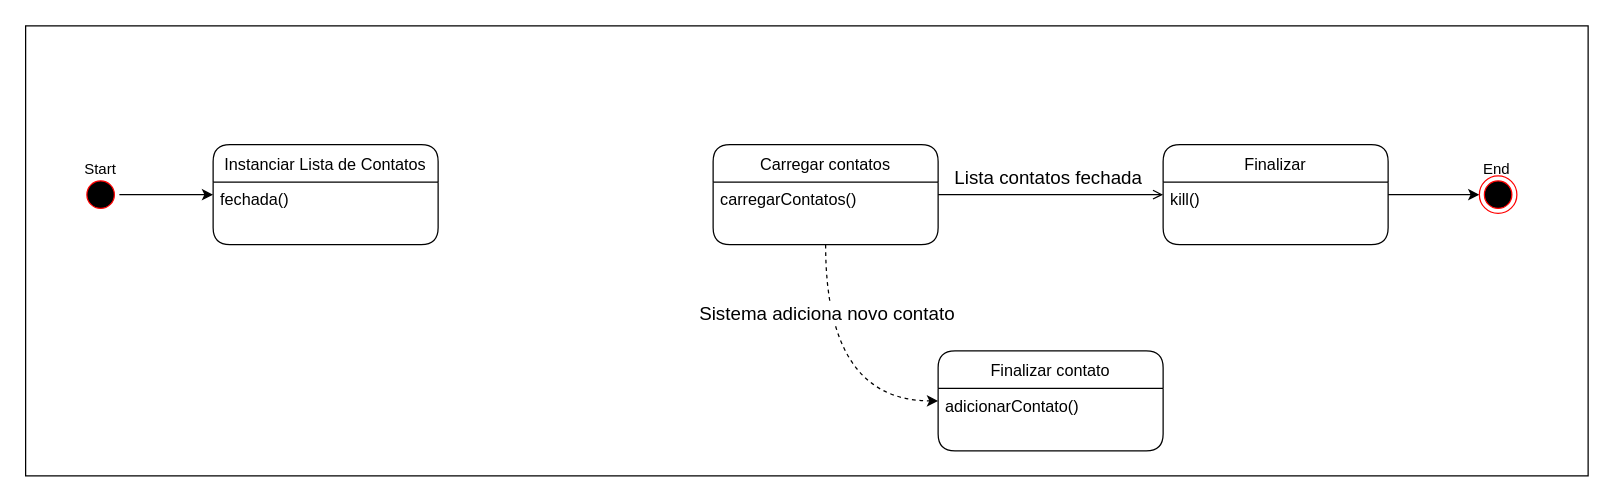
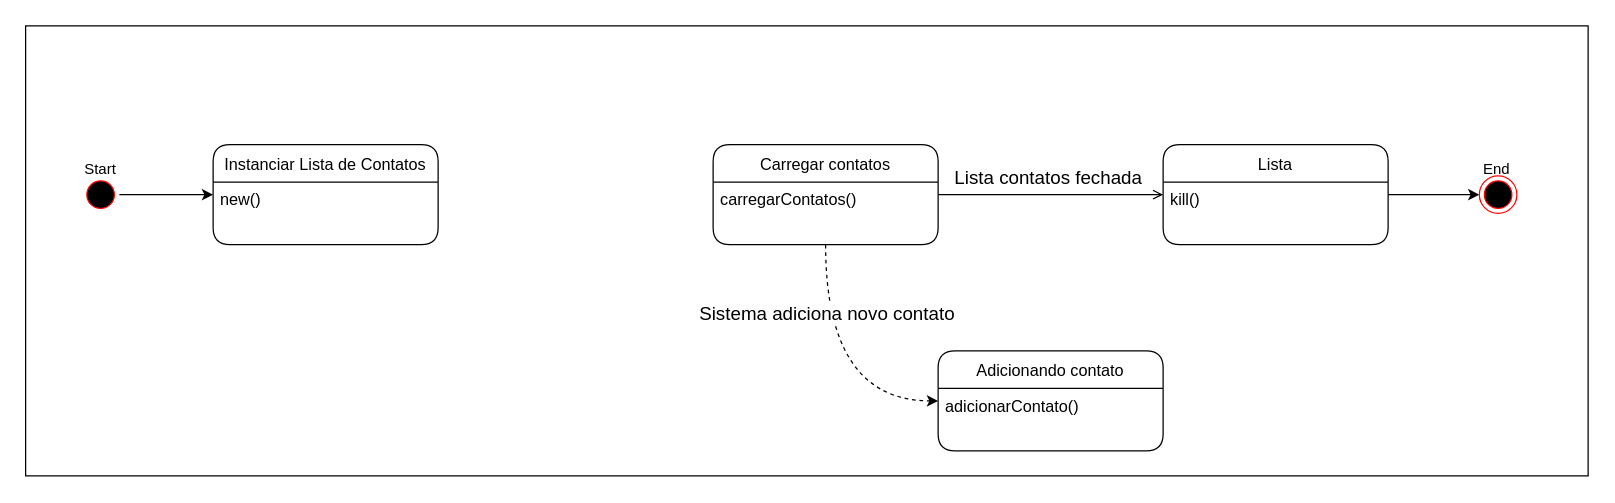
  <mxCell id="0" />
  <mxCell id="1" value="fundo" parent="0" />
  <mxCell id="2" value="" style="rounded=0;whiteSpace=wrap;html=1;fontSize=15;" vertex="1" parent="1"><mxGeometry x="20" y="20" width="1250" height="360" as="geometry" /></mxCell>
  <mxCell id="3" parent="0" />
  <mxCell id="4" value="" style="group" parent="3" vertex="1" connectable="0"><mxGeometry x="50" y="120" width="60" height="50" as="geometry" /></mxCell>
  <mxCell id="5" value="" style="ellipse;html=1;shape=startState;fillColor=#000000;strokeColor=#ff0000;rounded=1;" parent="4" vertex="1"><mxGeometry x="15" y="20" width="30" height="30" as="geometry" /></mxCell>
  <mxCell id="6" value="Start" style="text;html=1;strokeColor=none;fillColor=none;align=center;verticalAlign=middle;whiteSpace=wrap;rounded=0;" parent="4" vertex="1"><mxGeometry width="60" height="30" as="geometry" /></mxCell>
  <mxCell id="7" style="edgeStyle=orthogonalEdgeStyle;rounded=0;orthogonalLoop=1;jettySize=auto;html=1;" parent="3" source="5" target="11" edge="1"><mxGeometry relative="1" as="geometry"><mxPoint x="744" y="-145" as="targetPoint" /></mxGeometry></mxCell>
  <mxCell id="8" style="edgeStyle=orthogonalEdgeStyle;rounded=0;orthogonalLoop=1;jettySize=auto;html=1;" parent="3" source="9" target="22" edge="1"><mxGeometry relative="1" as="geometry" /></mxCell>
- <mxCell id="9" value="Finalizar" style="swimlane;fontStyle=0;childLayout=stackLayout;horizontal=1;startSize=30;horizontalStack=0;resizeParent=1;resizeParentMax=0;resizeLast=0;collapsible=1;marginBottom=0;rounded=1;fontSize=13;" parent="3" vertex="1"><mxGeometry x="930" y="115" width="180" height="80" as="geometry" /></mxCell>
+ <mxCell id="9" value="Lista" style="swimlane;fontStyle=0;childLayout=stackLayout;horizontal=1;startSize=30;horizontalStack=0;resizeParent=1;resizeParentMax=0;resizeLast=0;collapsible=1;marginBottom=0;rounded=1;fontSize=13;" parent="3" vertex="1"><mxGeometry x="930" y="115" width="180" height="80" as="geometry" /></mxCell>
  <mxCell id="10" value="kill()" style="text;strokeColor=none;fillColor=none;align=left;verticalAlign=top;spacingLeft=4;spacingRight=4;overflow=hidden;points=[[0,0.5],[1,0.5]];portConstraint=eastwest;rotatable=0;fontSize=13;" parent="9" vertex="1"><mxGeometry y="30" width="180" height="50" as="geometry" /></mxCell>
  <mxCell id="11" value="Instanciar Lista de Contatos" style="swimlane;fontStyle=0;childLayout=stackLayout;horizontal=1;startSize=30;horizontalStack=0;resizeParent=1;resizeParentMax=0;resizeLast=0;collapsible=1;marginBottom=0;rounded=1;fontSize=13;" parent="3" vertex="1"><mxGeometry x="170" y="115" width="180" height="80" as="geometry" /></mxCell>
- <mxCell id="12" value="fechada()" style="text;strokeColor=none;fillColor=none;align=left;verticalAlign=top;spacingLeft=4;spacingRight=4;overflow=hidden;points=[[0,0.5],[1,0.5]];portConstraint=eastwest;rotatable=0;fontSize=13;" parent="11" vertex="1"><mxGeometry y="30" width="180" height="50" as="geometry" /></mxCell>
- <mxCell id="13" value="Finalizar contato" style="swimlane;fontStyle=0;childLayout=stackLayout;horizontal=1;startSize=30;horizontalStack=0;resizeParent=1;resizeParentMax=0;resizeLast=0;collapsible=1;marginBottom=0;rounded=1;fontSize=13;" parent="3" vertex="1"><mxGeometry x="750" y="280" width="180" height="80" as="geometry" /></mxCell>
+ <mxCell id="12" value="new()" style="text;strokeColor=none;fillColor=none;align=left;verticalAlign=top;spacingLeft=4;spacingRight=4;overflow=hidden;points=[[0,0.5],[1,0.5]];portConstraint=eastwest;rotatable=0;fontSize=13;" parent="11" vertex="1"><mxGeometry y="30" width="180" height="50" as="geometry" /></mxCell>
+ <mxCell id="13" value="Adicionando contato" style="swimlane;fontStyle=0;childLayout=stackLayout;horizontal=1;startSize=30;horizontalStack=0;resizeParent=1;resizeParentMax=0;resizeLast=0;collapsible=1;marginBottom=0;rounded=1;fontSize=13;" parent="3" vertex="1"><mxGeometry x="750" y="280" width="180" height="80" as="geometry" /></mxCell>
  <mxCell id="14" value="adicionarContato()" style="text;strokeColor=none;fillColor=none;align=left;verticalAlign=top;spacingLeft=4;spacingRight=4;overflow=hidden;points=[[0,0.5],[1,0.5]];portConstraint=eastwest;rotatable=0;fontSize=13;" parent="13" vertex="1"><mxGeometry y="30" width="180" height="50" as="geometry" /></mxCell>
  <mxCell id="15" style="edgeStyle=orthogonalEdgeStyle;rounded=0;orthogonalLoop=1;jettySize=auto;html=1;fontSize=15;endArrow=open;" edge="1" parent="3" source="19" target="9"><mxGeometry relative="1" as="geometry" /></mxCell>
  <mxCell id="16" value="Lista contatos fechada" style="edgeLabel;html=1;align=center;verticalAlign=middle;resizable=0;points=[];fontSize=15;" vertex="1" connectable="0" parent="15"><mxGeometry x="-0.202" y="-3" relative="1" as="geometry"><mxPoint x="15" y="-18" as="offset" /></mxGeometry></mxCell>
  <mxCell id="17" style="edgeStyle=orthogonalEdgeStyle;rounded=0;orthogonalLoop=1;jettySize=auto;html=1;fontSize=15;curved=1;dashed=1;" edge="1" parent="3" source="19" target="13"><mxGeometry relative="1" as="geometry"><Array as="points"><mxPoint x="660" y="320" /></Array></mxGeometry></mxCell>
  <mxCell id="18" value="Sistema adiciona novo contato" style="edgeLabel;html=1;align=center;verticalAlign=middle;resizable=0;points=[];fontSize=15;" vertex="1" connectable="0" parent="17"><mxGeometry x="-0.575" y="4" relative="1" as="geometry"><mxPoint x="-4" y="8" as="offset" /></mxGeometry></mxCell>
  <mxCell id="19" value="Carregar contatos" style="swimlane;fontStyle=0;childLayout=stackLayout;horizontal=1;startSize=30;horizontalStack=0;resizeParent=1;resizeParentMax=0;resizeLast=0;collapsible=1;marginBottom=0;rounded=1;fontSize=13;" vertex="1" parent="3"><mxGeometry x="570" y="115" width="180" height="80" as="geometry" /></mxCell>
  <mxCell id="20" value="carregarContatos()" style="text;strokeColor=none;fillColor=none;align=left;verticalAlign=top;spacingLeft=4;spacingRight=4;overflow=hidden;points=[[0,0.5],[1,0.5]];portConstraint=eastwest;rotatable=0;fontSize=13;" vertex="1" parent="19"><mxGeometry y="30" width="180" height="50" as="geometry" /></mxCell>
  <mxCell id="21" value="End" style="text;html=1;strokeColor=none;fillColor=none;align=center;verticalAlign=middle;whiteSpace=wrap;rounded=0;" parent="3" vertex="1"><mxGeometry x="1167" y="120" width="60" height="30" as="geometry" /></mxCell>
  <mxCell id="22" value="" style="ellipse;html=1;shape=endState;fillColor=#000000;strokeColor=#ff0000;rounded=1;" parent="3" vertex="1"><mxGeometry x="1183" y="140" width="30" height="30" as="geometry" /></mxCell>
